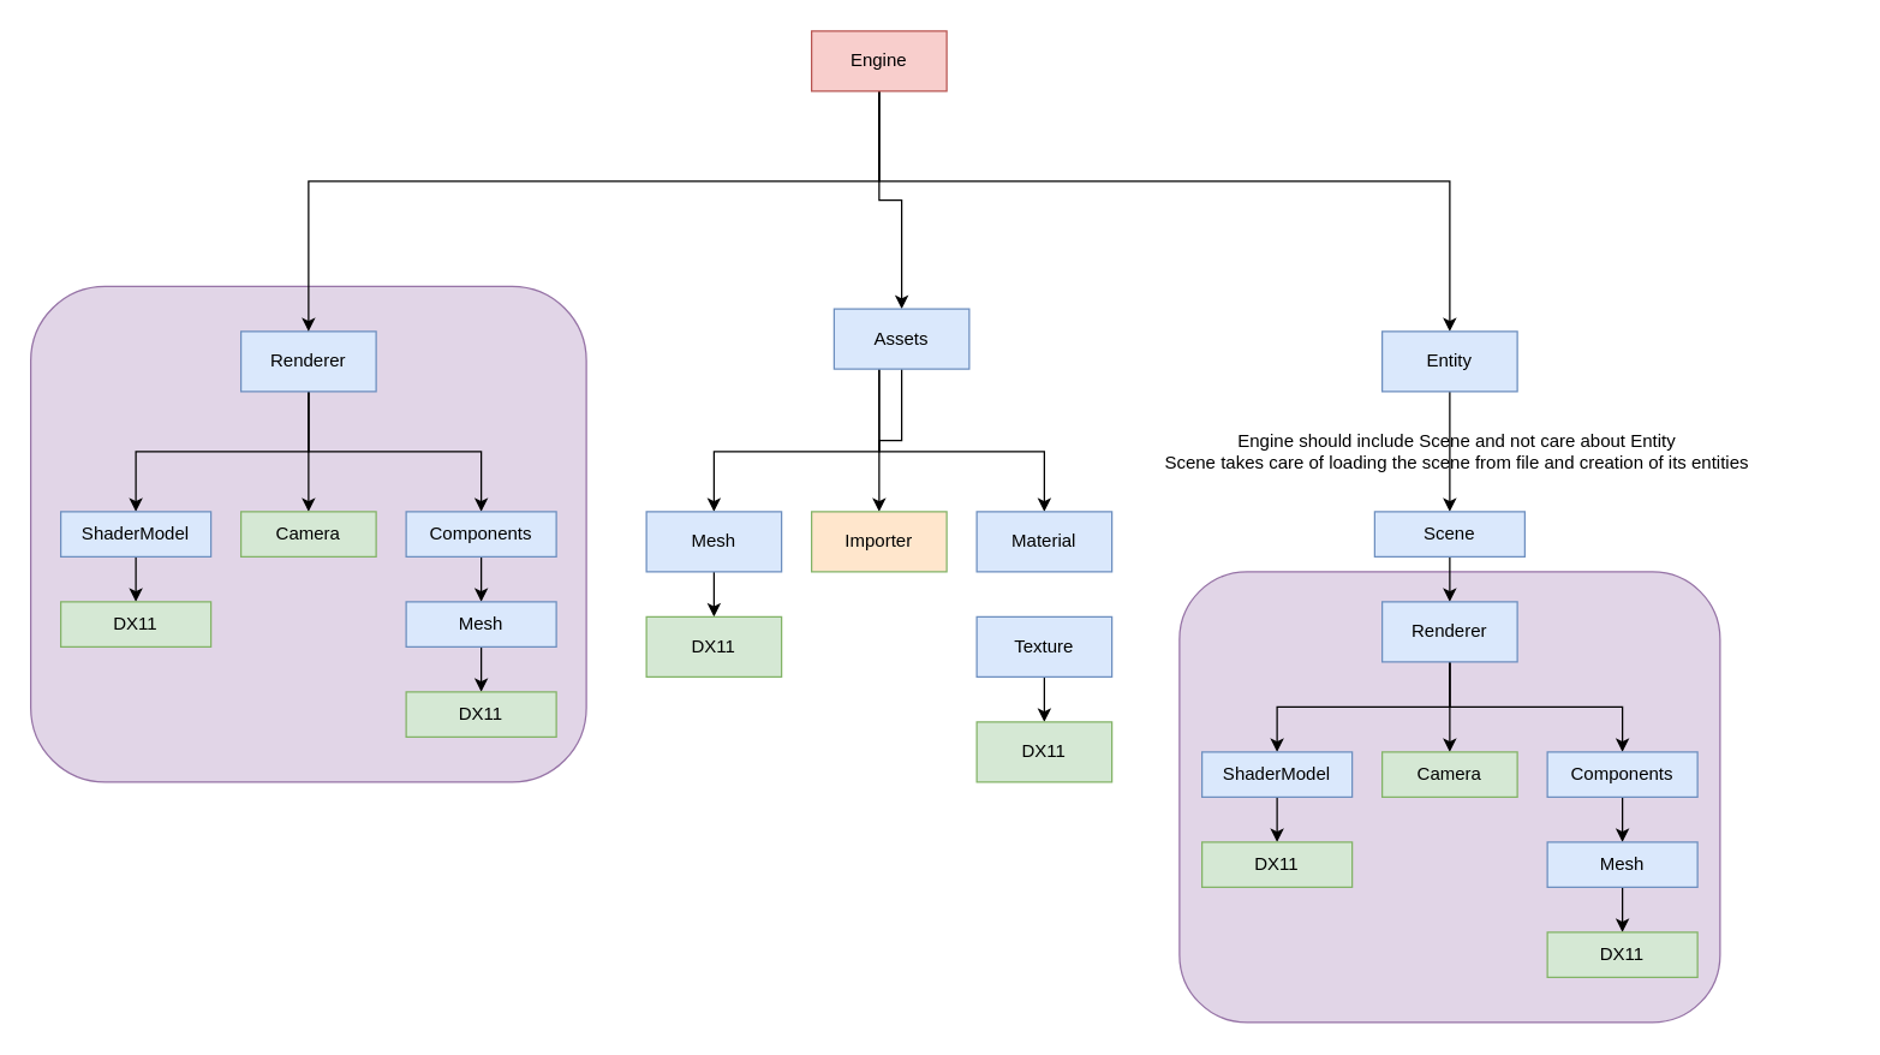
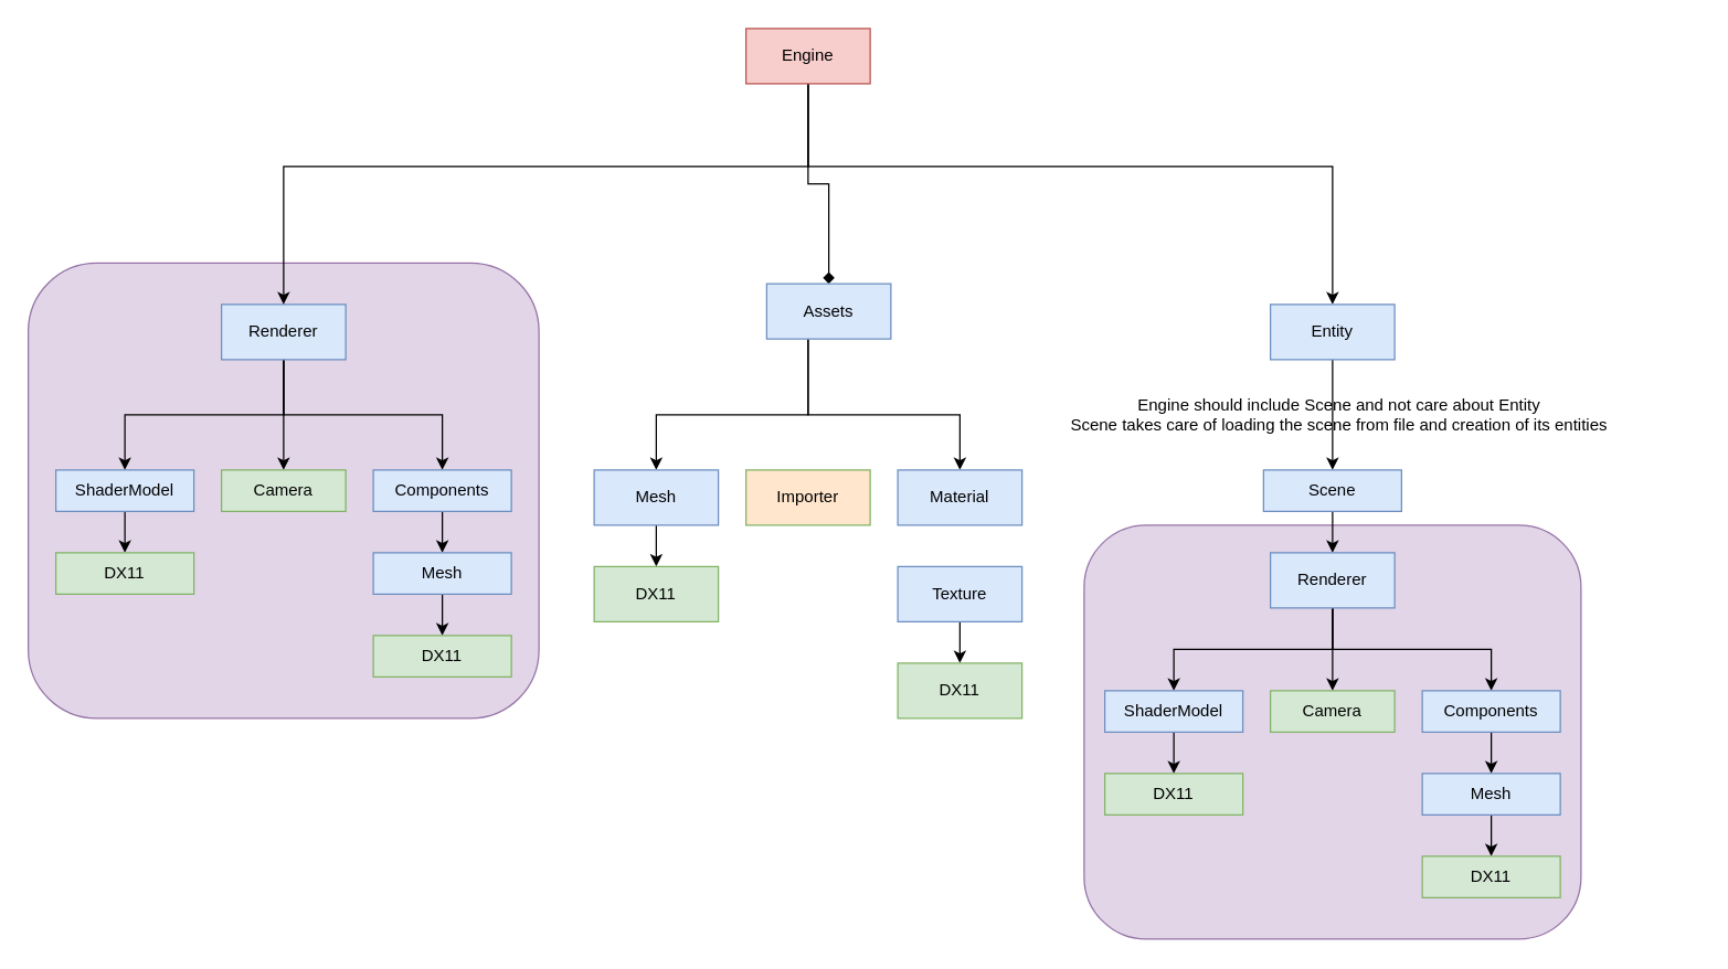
  <mxCell id="0" />
  <mxCell id="1" parent="0" />
  <mxCell id="2" value="" style="rounded=1;whiteSpace=wrap;html=1;fillColor=#e1d5e7;strokeColor=#9673a6;" vertex="1" parent="1"><mxGeometry x="785" y="380" width="360" height="300" as="geometry" /></mxCell>
  <mxCell id="3" value="" style="rounded=1;whiteSpace=wrap;html=1;fillColor=#e1d5e7;strokeColor=#9673a6;" vertex="1" parent="1"><mxGeometry x="20" y="190" width="370" height="330" as="geometry" /></mxCell>
  <mxCell id="4" value="" style="edgeStyle=orthogonalEdgeStyle;rounded=0;orthogonalLoop=1;jettySize=auto;html=1;" edge="1" parent="1" source="7" target="8"><mxGeometry relative="1" as="geometry"><Array as="points"><mxPoint x="205" y="280" /><mxPoint x="205" y="280" /></Array></mxGeometry></mxCell>
  <mxCell id="5" value="" style="edgeStyle=orthogonalEdgeStyle;rounded=0;orthogonalLoop=1;jettySize=auto;html=1;" edge="1" parent="1" source="7" target="10"><mxGeometry relative="1" as="geometry"><Array as="points"><mxPoint x="205" y="300" /><mxPoint x="90" y="300" /></Array></mxGeometry></mxCell>
  <mxCell id="6" value="" style="edgeStyle=orthogonalEdgeStyle;rounded=0;orthogonalLoop=1;jettySize=auto;html=1;" edge="1" parent="1" source="7" target="12"><mxGeometry relative="1" as="geometry"><Array as="points"><mxPoint x="205" y="300" /><mxPoint x="320" y="300" /></Array></mxGeometry></mxCell>
  <mxCell id="7" value="Renderer" style="rounded=0;whiteSpace=wrap;html=1;fillColor=#dae8fc;strokeColor=#6c8ebf;" vertex="1" parent="1"><mxGeometry x="160" y="220" width="90" height="40" as="geometry" /></mxCell>
  <mxCell id="8" value="Camera" style="rounded=0;whiteSpace=wrap;html=1;fillColor=#d5e8d4;strokeColor=#82b366;" vertex="1" parent="1"><mxGeometry x="160" y="340" width="90" height="30" as="geometry" /></mxCell>
  <mxCell id="9" value="" style="edgeStyle=orthogonalEdgeStyle;rounded=0;orthogonalLoop=1;jettySize=auto;html=1;" edge="1" parent="1" source="10" target="13"><mxGeometry relative="1" as="geometry" /></mxCell>
  <mxCell id="10" value="ShaderModel" style="rounded=0;whiteSpace=wrap;html=1;fillColor=#dae8fc;strokeColor=#6c8ebf;" vertex="1" parent="1"><mxGeometry x="40" y="340" width="100" height="30" as="geometry" /></mxCell>
  <mxCell id="11" value="" style="edgeStyle=orthogonalEdgeStyle;rounded=0;orthogonalLoop=1;jettySize=auto;html=1;" edge="1" parent="1" source="12" target="15"><mxGeometry relative="1" as="geometry" /></mxCell>
  <mxCell id="12" value="Components" style="rounded=0;whiteSpace=wrap;html=1;fillColor=#dae8fc;strokeColor=#6c8ebf;" vertex="1" parent="1"><mxGeometry x="270" y="340" width="100" height="30" as="geometry" /></mxCell>
  <mxCell id="13" value="DX11" style="rounded=0;whiteSpace=wrap;html=1;fillColor=#d5e8d4;strokeColor=#82b366;" vertex="1" parent="1"><mxGeometry x="40" y="400" width="100" height="30" as="geometry" /></mxCell>
  <mxCell id="14" value="" style="edgeStyle=orthogonalEdgeStyle;rounded=0;orthogonalLoop=1;jettySize=auto;html=1;" edge="1" parent="1" source="15" target="16"><mxGeometry relative="1" as="geometry" /></mxCell>
  <mxCell id="15" value="Mesh" style="rounded=0;whiteSpace=wrap;html=1;fillColor=#dae8fc;strokeColor=#6c8ebf;" vertex="1" parent="1"><mxGeometry x="270" y="400" width="100" height="30" as="geometry" /></mxCell>
  <mxCell id="16" value="DX11" style="rounded=0;whiteSpace=wrap;html=1;fillColor=#d5e8d4;strokeColor=#82b366;" vertex="1" parent="1"><mxGeometry x="270" y="460" width="100" height="30" as="geometry" /></mxCell>
  <mxCell id="17" style="edgeStyle=orthogonalEdgeStyle;rounded=0;orthogonalLoop=1;jettySize=auto;html=1;entryX=0.5;entryY=0;entryDx=0;entryDy=0;" edge="1" parent="1" source="20" target="7"><mxGeometry relative="1" as="geometry"><Array as="points"><mxPoint x="585" y="120" /><mxPoint x="205" y="120" /></Array></mxGeometry></mxCell>
- <mxCell id="18" value="" style="edgeStyle=orthogonalEdgeStyle;rounded=0;orthogonalLoop=1;jettySize=auto;html=1;" edge="1" parent="1" source="20" target="24"><mxGeometry relative="1" as="geometry" /></mxCell>
+ <mxCell id="18" value="" style="edgeStyle=orthogonalEdgeStyle;rounded=0;orthogonalLoop=1;jettySize=auto;html=1;endArrow=diamond;" edge="1" parent="1" source="20" target="24"><mxGeometry relative="1" as="geometry" /></mxCell>
  <mxCell id="19" value="" style="edgeStyle=orthogonalEdgeStyle;rounded=0;orthogonalLoop=1;jettySize=auto;html=1;" edge="1" parent="1" source="20" target="34"><mxGeometry relative="1" as="geometry"><Array as="points"><mxPoint x="585" y="120" /><mxPoint x="965" y="120" /></Array></mxGeometry></mxCell>
  <mxCell id="20" value="Engine" style="rounded=0;whiteSpace=wrap;html=1;fillColor=#f8cecc;strokeColor=#b85450;" vertex="1" parent="1"><mxGeometry x="540" y="20" width="90" height="40" as="geometry" /></mxCell>
  <mxCell id="21" value="" style="edgeStyle=orthogonalEdgeStyle;rounded=0;orthogonalLoop=1;jettySize=auto;html=1;" edge="1" parent="1" source="24" target="26"><mxGeometry relative="1" as="geometry"><Array as="points"><mxPoint x="585" y="300" /><mxPoint x="475" y="300" /></Array></mxGeometry></mxCell>
  <mxCell id="22" value="" style="edgeStyle=orthogonalEdgeStyle;rounded=0;orthogonalLoop=1;jettySize=auto;html=1;" edge="1" parent="1" source="24" target="27"><mxGeometry relative="1" as="geometry"><Array as="points"><mxPoint x="585" y="300" /><mxPoint x="695" y="300" /></Array></mxGeometry></mxCell>
- <mxCell id="23" value="" style="edgeStyle=orthogonalEdgeStyle;rounded=0;orthogonalLoop=1;jettySize=auto;html=1;" edge="1" parent="1" source="24" target="28"><mxGeometry relative="1" as="geometry" /></mxCell>
  <mxCell id="24" value="Assets" style="rounded=0;whiteSpace=wrap;html=1;fillColor=#dae8fc;strokeColor=#6c8ebf;" vertex="1" parent="1"><mxGeometry x="555" y="205" width="90" height="40" as="geometry" /></mxCell>
  <mxCell id="25" style="edgeStyle=orthogonalEdgeStyle;rounded=0;orthogonalLoop=1;jettySize=auto;html=1;entryX=0.5;entryY=0;entryDx=0;entryDy=0;" edge="1" parent="1" source="26" target="32"><mxGeometry relative="1" as="geometry" /></mxCell>
  <mxCell id="26" value="Mesh" style="rounded=0;whiteSpace=wrap;html=1;fillColor=#dae8fc;strokeColor=#6c8ebf;" vertex="1" parent="1"><mxGeometry x="430" y="340" width="90" height="40" as="geometry" /></mxCell>
  <mxCell id="27" value="Material" style="rounded=0;whiteSpace=wrap;html=1;fillColor=#dae8fc;strokeColor=#6c8ebf;" vertex="1" parent="1"><mxGeometry x="650" y="340" width="90" height="40" as="geometry" /></mxCell>
  <mxCell id="28" value="Importer" style="rounded=0;whiteSpace=wrap;html=1;fillColor=#ffe6cc;strokeColor=#82b366;" vertex="1" parent="1"><mxGeometry x="540" y="340" width="90" height="40" as="geometry" /></mxCell>
  <mxCell id="29" value="" style="edgeStyle=orthogonalEdgeStyle;rounded=0;orthogonalLoop=1;jettySize=auto;html=1;" edge="1" parent="1" source="30" target="31"><mxGeometry relative="1" as="geometry" /></mxCell>
  <mxCell id="30" value="Texture" style="rounded=0;whiteSpace=wrap;html=1;fillColor=#dae8fc;strokeColor=#6c8ebf;" vertex="1" parent="1"><mxGeometry x="650" y="410" width="90" height="40" as="geometry" /></mxCell>
  <mxCell id="31" value="DX11" style="rounded=0;whiteSpace=wrap;html=1;fillColor=#d5e8d4;strokeColor=#82b366;" vertex="1" parent="1"><mxGeometry x="650" y="480" width="90" height="40" as="geometry" /></mxCell>
  <mxCell id="32" value="DX11" style="rounded=0;whiteSpace=wrap;html=1;fillColor=#d5e8d4;strokeColor=#82b366;" vertex="1" parent="1"><mxGeometry x="430" y="410" width="90" height="40" as="geometry" /></mxCell>
  <mxCell id="33" value="" style="edgeStyle=orthogonalEdgeStyle;rounded=0;orthogonalLoop=1;jettySize=auto;html=1;" edge="1" parent="1" source="34" target="36"><mxGeometry relative="1" as="geometry" /></mxCell>
  <mxCell id="34" value="Entity" style="rounded=0;whiteSpace=wrap;html=1;fillColor=#dae8fc;strokeColor=#6c8ebf;" vertex="1" parent="1"><mxGeometry x="920" y="220" width="90" height="40" as="geometry" /></mxCell>
  <mxCell id="35" style="edgeStyle=orthogonalEdgeStyle;rounded=0;orthogonalLoop=1;jettySize=auto;html=1;entryX=0.5;entryY=0;entryDx=0;entryDy=0;" edge="1" parent="1" source="36"><mxGeometry relative="1" as="geometry"><mxPoint x="965" y="400" as="targetPoint" /></mxGeometry></mxCell>
  <mxCell id="36" value="Scene" style="rounded=0;whiteSpace=wrap;html=1;fillColor=#dae8fc;strokeColor=#6c8ebf;" vertex="1" parent="1"><mxGeometry x="915" y="340" width="100" height="30" as="geometry" /></mxCell>
  <mxCell id="37" value="" style="edgeStyle=orthogonalEdgeStyle;rounded=0;orthogonalLoop=1;jettySize=auto;html=1;" edge="1" parent="1" source="40" target="41"><mxGeometry relative="1" as="geometry"><Array as="points"><mxPoint x="965" y="460" /><mxPoint x="965" y="460" /></Array></mxGeometry></mxCell>
  <mxCell id="38" value="" style="edgeStyle=orthogonalEdgeStyle;rounded=0;orthogonalLoop=1;jettySize=auto;html=1;" edge="1" parent="1" source="40" target="43"><mxGeometry relative="1" as="geometry"><Array as="points"><mxPoint x="965" y="470" /><mxPoint x="850" y="470" /></Array></mxGeometry></mxCell>
  <mxCell id="39" value="" style="edgeStyle=orthogonalEdgeStyle;rounded=0;orthogonalLoop=1;jettySize=auto;html=1;" edge="1" parent="1" source="40" target="45"><mxGeometry relative="1" as="geometry"><Array as="points"><mxPoint x="965" y="470" /><mxPoint x="1080" y="470" /></Array></mxGeometry></mxCell>
  <mxCell id="40" value="Renderer" style="rounded=0;whiteSpace=wrap;html=1;fillColor=#dae8fc;strokeColor=#6c8ebf;" vertex="1" parent="1"><mxGeometry x="920" y="400" width="90" height="40" as="geometry" /></mxCell>
  <mxCell id="41" value="Camera" style="rounded=0;whiteSpace=wrap;html=1;fillColor=#d5e8d4;strokeColor=#82b366;" vertex="1" parent="1"><mxGeometry x="920" y="500" width="90" height="30" as="geometry" /></mxCell>
  <mxCell id="42" value="" style="edgeStyle=orthogonalEdgeStyle;rounded=0;orthogonalLoop=1;jettySize=auto;html=1;" edge="1" parent="1" source="43" target="46"><mxGeometry relative="1" as="geometry" /></mxCell>
  <mxCell id="43" value="ShaderModel" style="rounded=0;whiteSpace=wrap;html=1;fillColor=#dae8fc;strokeColor=#6c8ebf;" vertex="1" parent="1"><mxGeometry x="800" y="500" width="100" height="30" as="geometry" /></mxCell>
  <mxCell id="44" value="" style="edgeStyle=orthogonalEdgeStyle;rounded=0;orthogonalLoop=1;jettySize=auto;html=1;" edge="1" parent="1" source="45" target="48"><mxGeometry relative="1" as="geometry" /></mxCell>
  <mxCell id="45" value="Components" style="rounded=0;whiteSpace=wrap;html=1;fillColor=#dae8fc;strokeColor=#6c8ebf;" vertex="1" parent="1"><mxGeometry x="1030" y="500" width="100" height="30" as="geometry" /></mxCell>
  <mxCell id="46" value="DX11" style="rounded=0;whiteSpace=wrap;html=1;fillColor=#d5e8d4;strokeColor=#82b366;" vertex="1" parent="1"><mxGeometry x="800" y="560" width="100" height="30" as="geometry" /></mxCell>
  <mxCell id="47" value="" style="edgeStyle=orthogonalEdgeStyle;rounded=0;orthogonalLoop=1;jettySize=auto;html=1;" edge="1" parent="1" source="48" target="49"><mxGeometry relative="1" as="geometry" /></mxCell>
  <mxCell id="48" value="Mesh" style="rounded=0;whiteSpace=wrap;html=1;fillColor=#dae8fc;strokeColor=#6c8ebf;" vertex="1" parent="1"><mxGeometry x="1030" y="560" width="100" height="30" as="geometry" /></mxCell>
  <mxCell id="49" value="DX11" style="rounded=0;whiteSpace=wrap;html=1;fillColor=#d5e8d4;strokeColor=#82b366;" vertex="1" parent="1"><mxGeometry x="1030" y="620" width="100" height="30" as="geometry" /></mxCell>
  <mxCell id="50" value="&lt;div&gt;&lt;br&gt;&lt;/div&gt;&lt;div&gt;Engine should include Scene and not care about Entity&lt;/div&gt;&lt;div&gt;Scene takes care of loading the scene from file and creation of its entities&lt;/div&gt;&lt;div&gt;&lt;br&gt;&lt;/div&gt;" style="text;html=1;strokeColor=none;fillColor=none;align=center;verticalAlign=middle;whiteSpace=wrap;rounded=0;" vertex="1" parent="1"><mxGeometry x="710" y="240" width="520" height="120" as="geometry" /></mxCell>
